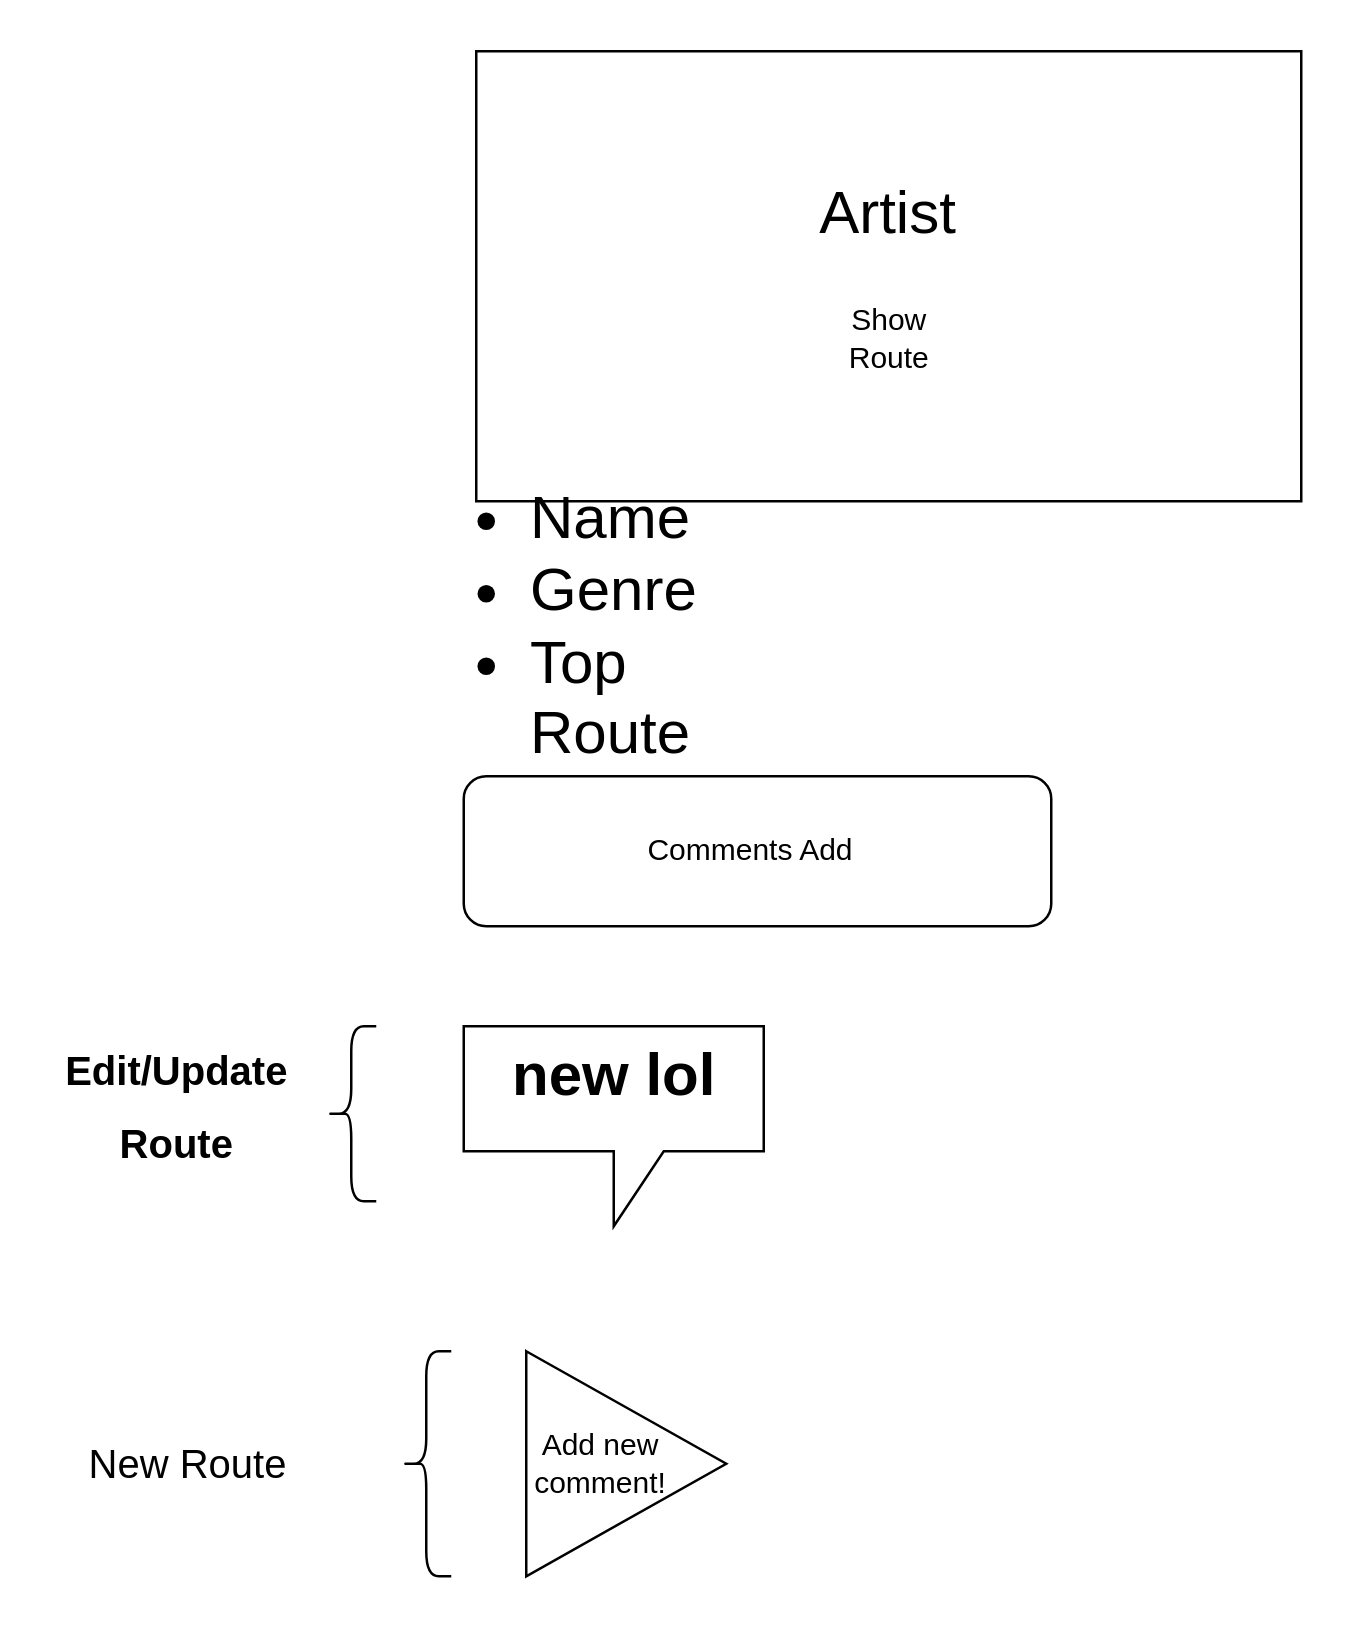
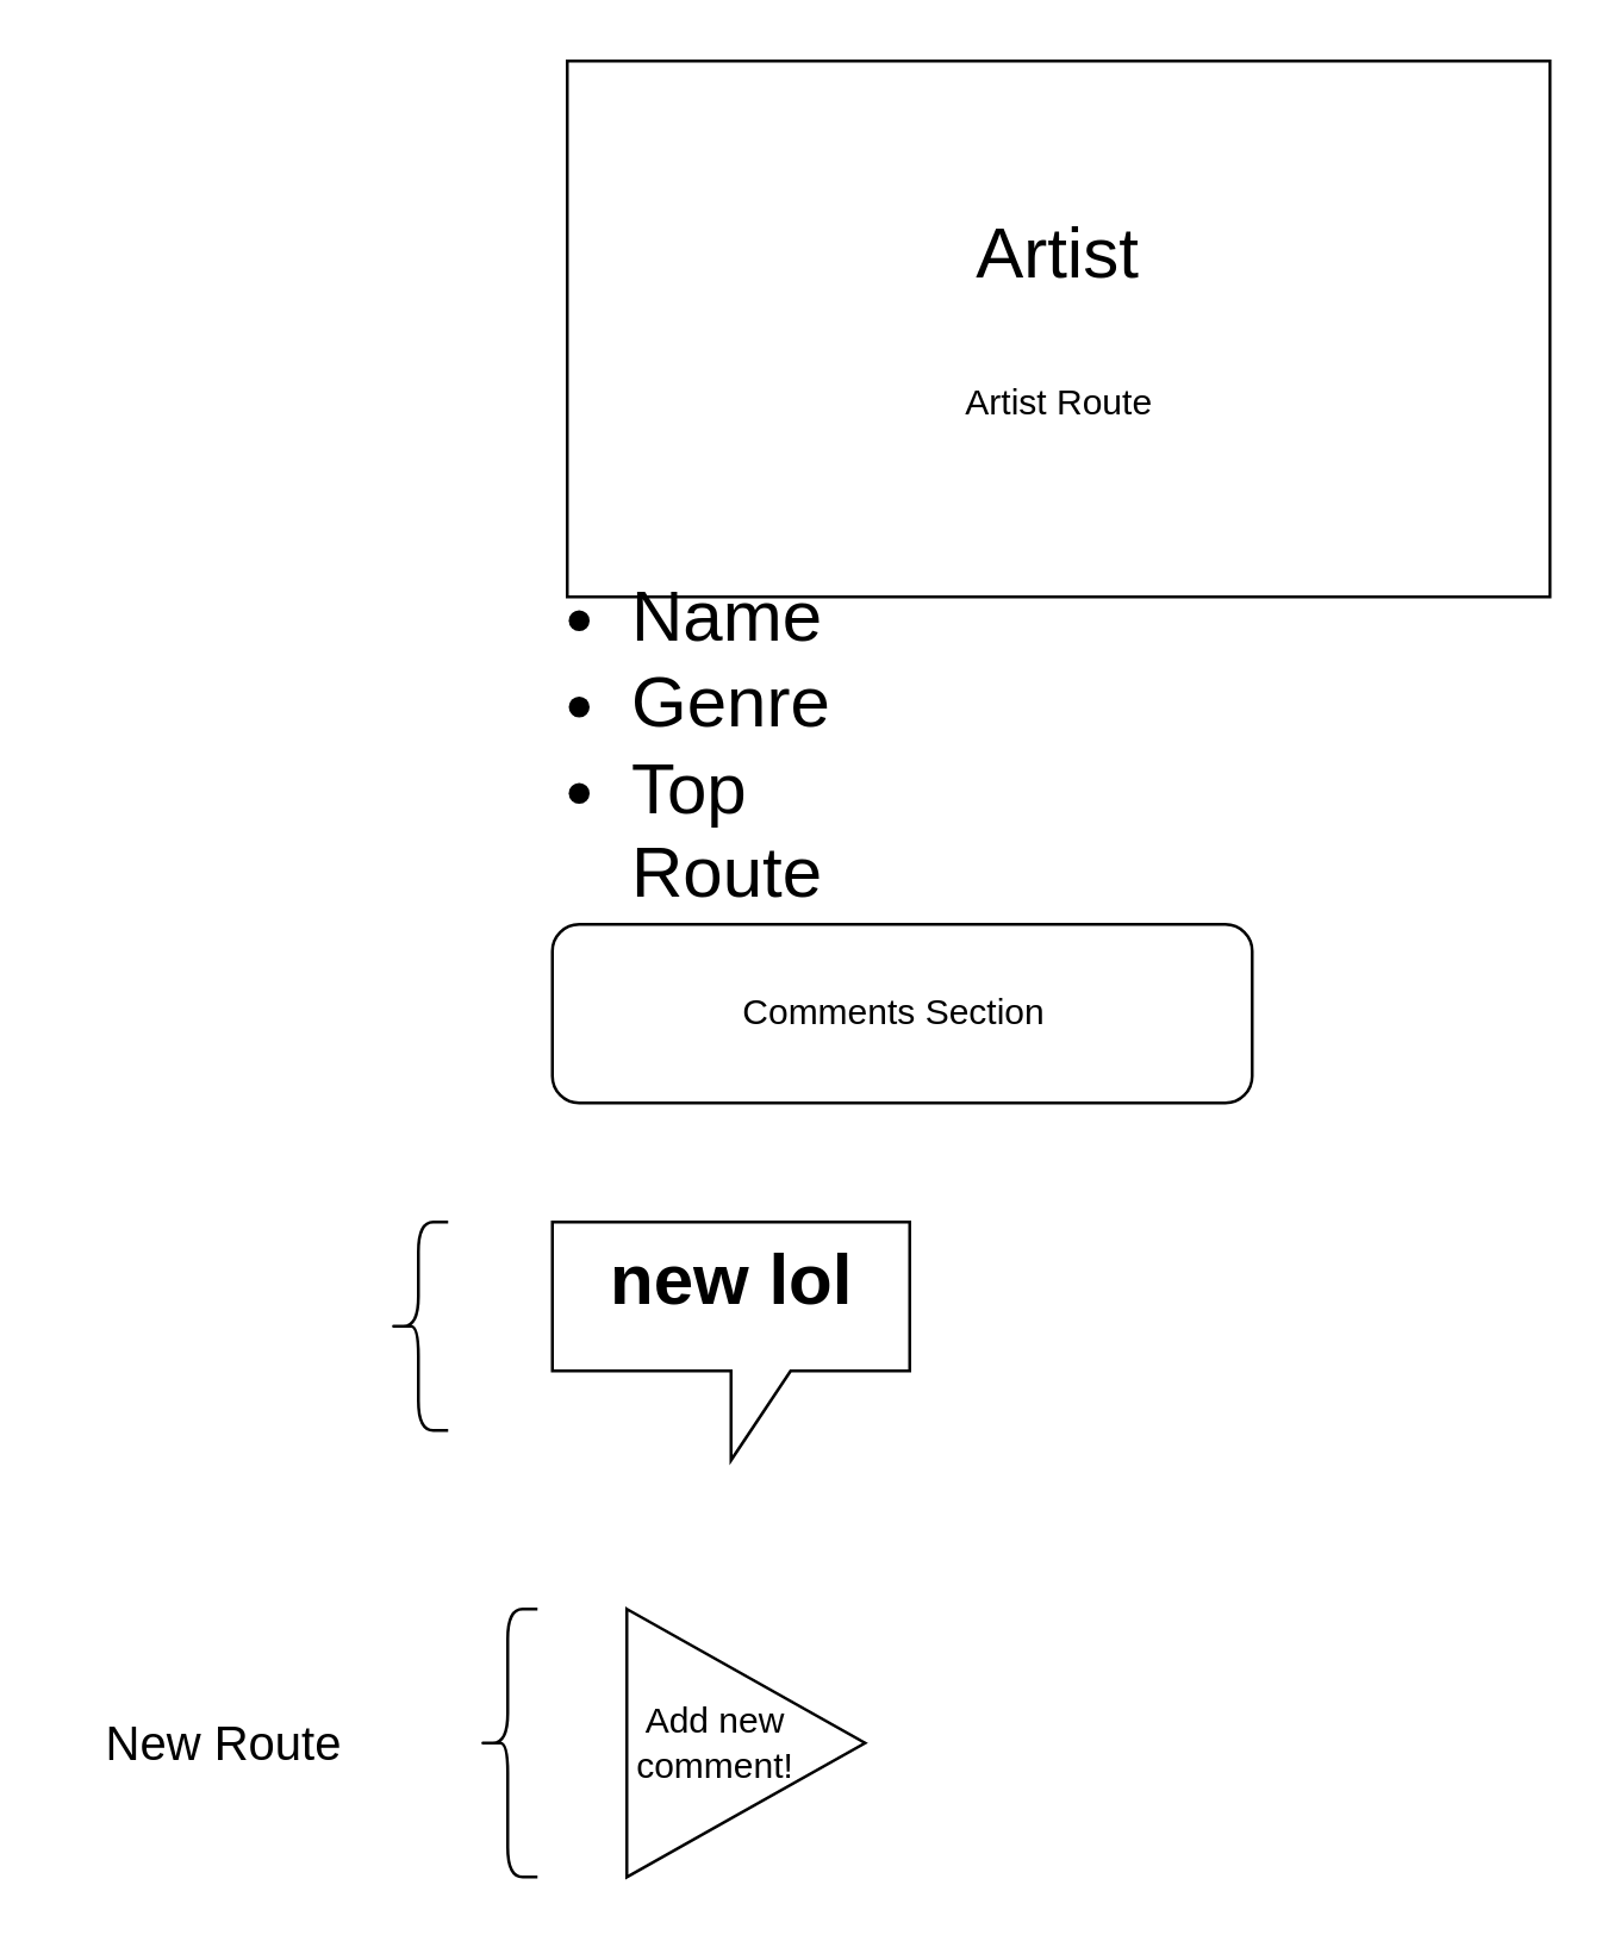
  <mxCell id="0" />
  <mxCell id="1" parent="0" />
  <mxCell id="2" value="" style="rounded=0;whiteSpace=wrap;html=1;" vertex="1" parent="1"><mxGeometry x="190" y="20" width="330" height="180" as="geometry" /></mxCell>
  <mxCell id="3" value="&lt;font style=&quot;font-size: 24px&quot;&gt;Artist&lt;/font&gt;" style="text;html=1;strokeColor=none;fillColor=none;align=center;verticalAlign=middle;whiteSpace=wrap;rounded=0;" vertex="1" parent="1"><mxGeometry x="260" y="40" width="190" height="90" as="geometry" /></mxCell>
  <mxCell id="4" value="&lt;ul style=&quot;font-size: 24px&quot;&gt;&lt;li&gt;Name&lt;/li&gt;&lt;li&gt;Genre&lt;/li&gt;&lt;li&gt;Top Route&lt;/li&gt;&lt;/ul&gt;" style="text;strokeColor=none;fillColor=none;html=1;whiteSpace=wrap;verticalAlign=middle;overflow=hidden;" vertex="1" parent="1"><mxGeometry x="170" y="140" width="150" height="220" as="geometry" /></mxCell>
  <mxCell id="5" value="" style="rounded=1;whiteSpace=wrap;html=1;" vertex="1" parent="1"><mxGeometry x="185" y="310" width="235" height="60" as="geometry" /></mxCell>
- <mxCell id="6" value="Comments Add" style="text;html=1;strokeColor=none;fillColor=none;align=center;verticalAlign=middle;whiteSpace=wrap;rounded=0;" vertex="1" parent="1"><mxGeometry x="210" y="320" width="180" height="40" as="geometry" /></mxCell>
- <mxCell id="7" value="Show Route" style="text;html=1;strokeColor=none;fillColor=none;align=center;verticalAlign=middle;whiteSpace=wrap;rounded=0;" vertex="1" parent="1"><mxGeometry x="322.5" y="110" width="65" height="50" as="geometry" /></mxCell>
+ <mxCell id="6" value="Comments Section" style="text;html=1;strokeColor=none;fillColor=none;align=center;verticalAlign=middle;whiteSpace=wrap;rounded=0;" vertex="1" parent="1"><mxGeometry x="210" y="320" width="180" height="40" as="geometry" /></mxCell>
+ <mxCell id="7" value="Artist Route" style="text;html=1;strokeColor=none;fillColor=none;align=center;verticalAlign=middle;whiteSpace=wrap;rounded=0;" vertex="1" parent="1"><mxGeometry x="322.5" y="110" width="65" height="50" as="geometry" /></mxCell>
  <mxCell id="8" value="" style="shape=callout;whiteSpace=wrap;html=1;perimeter=calloutPerimeter;" vertex="1" parent="1"><mxGeometry x="185" y="410" width="120" height="80" as="geometry" /></mxCell>
  <mxCell id="9" value="new lol" style="text;strokeColor=none;fillColor=none;html=1;fontSize=24;fontStyle=1;verticalAlign=middle;align=center;" vertex="1" parent="1"><mxGeometry x="195" y="410" width="100" height="40" as="geometry" /></mxCell>
  <mxCell id="10" value="" style="shape=curlyBracket;whiteSpace=wrap;html=1;rounded=1;" vertex="1" parent="1"><mxGeometry x="130" y="410" width="20" height="70" as="geometry" /></mxCell>
- <mxCell id="11" value="&lt;font style=&quot;font-size: 16px&quot;&gt;Edit/Update&lt;br&gt;Route&lt;/font&gt;" style="text;strokeColor=none;fillColor=none;html=1;fontSize=24;fontStyle=1;verticalAlign=middle;align=center;" vertex="1" parent="1"><mxGeometry x="20" y="420" width="100" height="40" as="geometry" /></mxCell>
  <mxCell id="12" value="" style="triangle;whiteSpace=wrap;html=1;" vertex="1" parent="1"><mxGeometry x="210" y="540" width="80" height="90" as="geometry" /></mxCell>
  <mxCell id="13" value="Add new comment!&lt;br&gt;" style="text;html=1;strokeColor=none;fillColor=none;align=center;verticalAlign=middle;whiteSpace=wrap;rounded=0;" vertex="1" parent="1"><mxGeometry x="220" y="575" width="40" height="20" as="geometry" /></mxCell>
  <mxCell id="14" value="" style="shape=curlyBracket;whiteSpace=wrap;html=1;rounded=1;" vertex="1" parent="1"><mxGeometry x="160" y="540" width="20" height="90" as="geometry" /></mxCell>
  <mxCell id="15" value="&lt;font style=&quot;font-size: 16px&quot;&gt;New Route&lt;/font&gt;" style="text;html=1;strokeColor=none;fillColor=none;align=center;verticalAlign=middle;whiteSpace=wrap;rounded=0;" vertex="1" parent="1"><mxGeometry x="30" y="550" width="90" height="70" as="geometry" /></mxCell>
